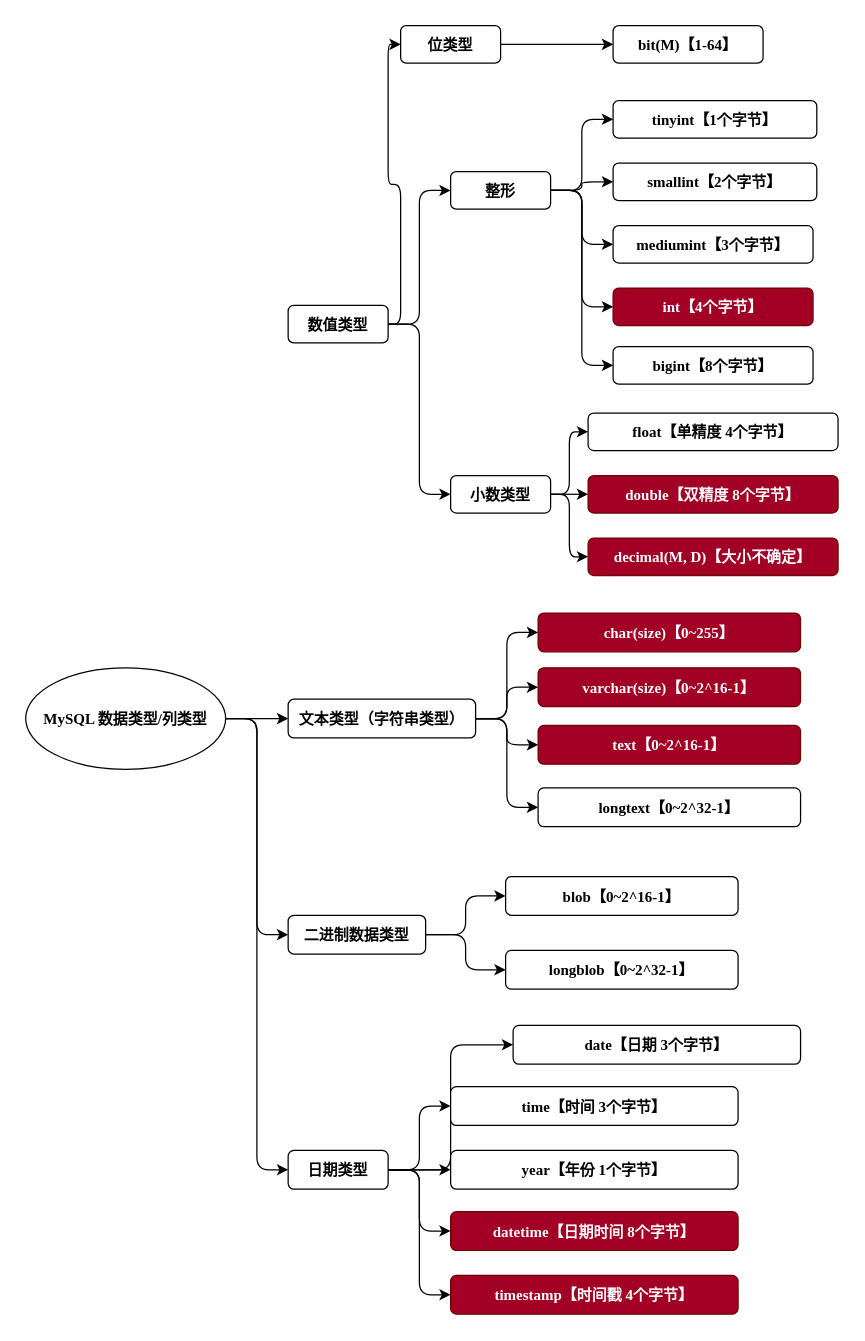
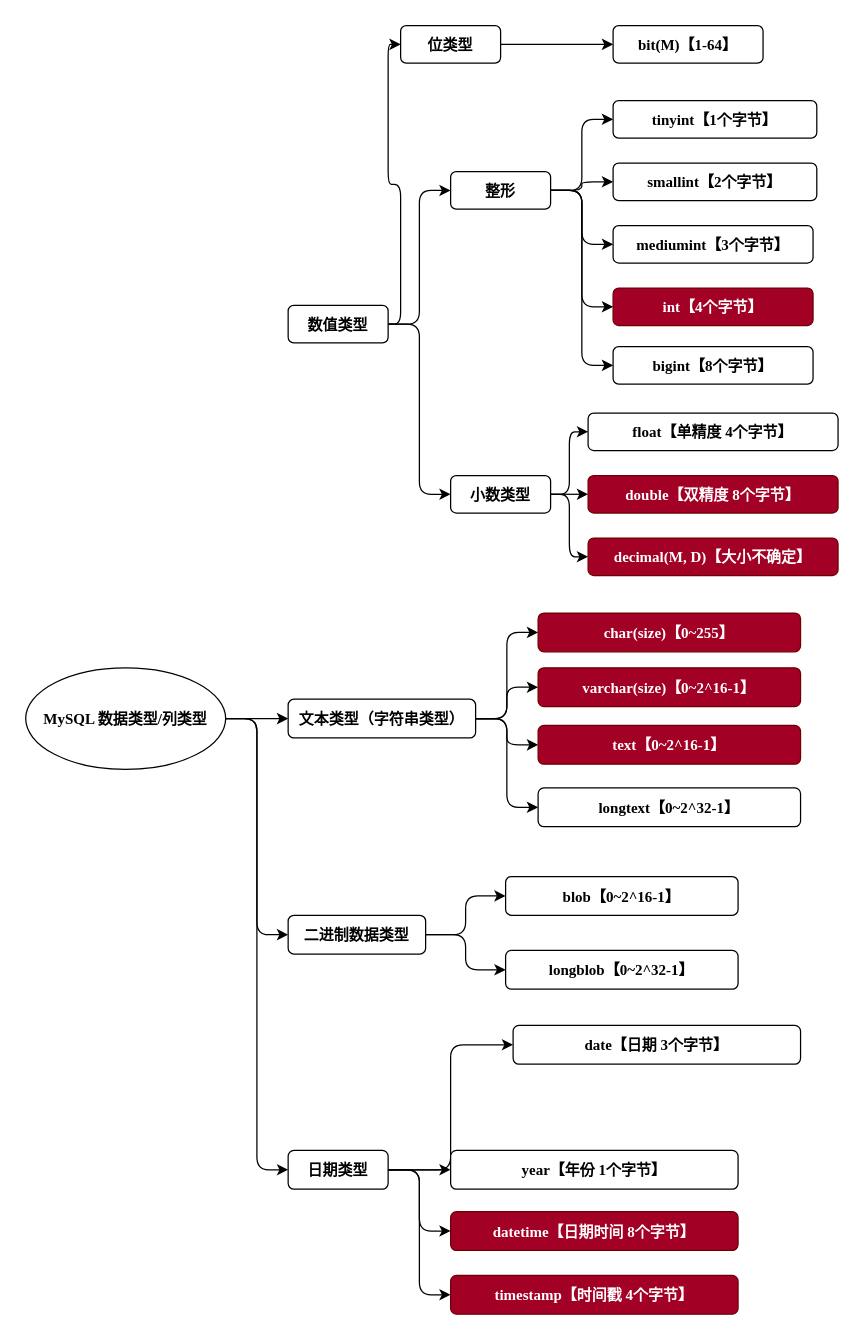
  <mxCell id="0" />
  <mxCell id="1" parent="0" />
  <mxCell id="2" value="MySQL 数据类型/列类型" style="ellipse;fontFamily=Verdana;fontStyle=1" parent="1" vertex="1"><mxGeometry x="20" y="533.85" width="160" height="81.3" as="geometry" /></mxCell>
  <mxCell id="3" style="edgeStyle=orthogonalEdgeStyle;html=1;exitX=1;exitY=0.5;exitDx=0;exitDy=0;entryX=0;entryY=0.5;entryDx=0;entryDy=0;fontFamily=Verdana;" parent="1" source="4" target="52" edge="1"><mxGeometry relative="1" as="geometry" /></mxCell>
  <mxCell id="4" value="数值类型" style="rounded=1;fontFamily=Verdana;fontStyle=1" parent="1" vertex="1"><mxGeometry x="230" y="243.85" width="80" height="30" as="geometry" /></mxCell>
  <mxCell id="5" value="文本类型（字符串类型）" style="rounded=1;fontFamily=Verdana;fontStyle=1" parent="1" vertex="1"><mxGeometry x="230" y="559" width="150" height="31" as="geometry" /></mxCell>
  <mxCell id="6" value="" style="edgeStyle=elbowEdgeStyle;elbow=horizontal;fontFamily=Verdana;fontStyle=1" parent="1" source="2" target="5" edge="1"><mxGeometry relative="1" as="geometry" /></mxCell>
  <mxCell id="7" value="二进制数据类型" style="rounded=1;fontFamily=Verdana;fontStyle=1" parent="1" vertex="1"><mxGeometry x="230" y="731.85" width="110" height="31" as="geometry" /></mxCell>
  <mxCell id="8" value="" style="edgeStyle=elbowEdgeStyle;elbow=horizontal;fontFamily=Verdana;fontStyle=1" parent="1" source="2" target="7" edge="1"><mxGeometry relative="1" as="geometry" /></mxCell>
  <mxCell id="9" style="edgeStyle=orthogonalEdgeStyle;html=1;exitX=1;exitY=0.5;exitDx=0;exitDy=0;entryX=0;entryY=0.5;entryDx=0;entryDy=0;" parent="1" source="11" target="54" edge="1"><mxGeometry relative="1" as="geometry" /></mxCell>
  <mxCell id="10" style="edgeStyle=orthogonalEdgeStyle;html=1;exitX=1;exitY=0.5;exitDx=0;exitDy=0;entryX=0;entryY=0.5;entryDx=0;entryDy=0;" parent="1" source="11" target="55" edge="1"><mxGeometry relative="1" as="geometry" /></mxCell>
  <mxCell id="11" value="日期类型" style="rounded=1;fontFamily=Verdana;fontStyle=1" parent="1" vertex="1"><mxGeometry x="230" y="920" width="80" height="31" as="geometry" /></mxCell>
  <mxCell id="12" value="" style="edgeStyle=elbowEdgeStyle;elbow=horizontal;fontFamily=Verdana;fontStyle=1" parent="1" source="2" target="11" edge="1"><mxGeometry relative="1" as="geometry" /></mxCell>
  <mxCell id="13" value="整形" style="rounded=1;fontFamily=Verdana;fontStyle=1" parent="1" vertex="1"><mxGeometry x="360" y="136.85" width="80" height="30" as="geometry" /></mxCell>
  <mxCell id="14" value="" style="edgeStyle=elbowEdgeStyle;elbow=horizontal;fontFamily=Verdana;fontStyle=1" parent="1" source="4" target="13" edge="1"><mxGeometry relative="1" as="geometry" /></mxCell>
  <mxCell id="15" style="edgeStyle=orthogonalEdgeStyle;html=1;exitX=1;exitY=0.5;exitDx=0;exitDy=0;entryX=0;entryY=0.5;entryDx=0;entryDy=0;fontFamily=Verdana;" parent="1" source="18" target="48" edge="1"><mxGeometry relative="1" as="geometry" /></mxCell>
  <mxCell id="16" style="edgeStyle=orthogonalEdgeStyle;html=1;exitX=1;exitY=0.5;exitDx=0;exitDy=0;entryX=0;entryY=0.5;entryDx=0;entryDy=0;fontFamily=Verdana;" parent="1" source="18" target="49" edge="1"><mxGeometry relative="1" as="geometry" /></mxCell>
  <mxCell id="17" style="edgeStyle=orthogonalEdgeStyle;html=1;exitX=1;exitY=0.5;exitDx=0;exitDy=0;entryX=0;entryY=0.5;entryDx=0;entryDy=0;fontFamily=Verdana;" parent="1" source="18" target="50" edge="1"><mxGeometry relative="1" as="geometry" /></mxCell>
  <mxCell id="18" value="小数类型" style="rounded=1;fontFamily=Verdana;fontStyle=1" parent="1" vertex="1"><mxGeometry x="360" y="380" width="80" height="30" as="geometry" /></mxCell>
  <mxCell id="19" value="" style="edgeStyle=elbowEdgeStyle;elbow=horizontal;fontFamily=Verdana;fontStyle=1" parent="1" source="4" target="18" edge="1"><mxGeometry relative="1" as="geometry" /></mxCell>
  <mxCell id="20" value="tinyint【1个字节】" style="rounded=1;fontFamily=Verdana;fontStyle=1" parent="1" vertex="1"><mxGeometry x="490" y="80" width="163" height="30" as="geometry" /></mxCell>
  <mxCell id="21" value="" style="edgeStyle=elbowEdgeStyle;elbow=horizontal;fontFamily=Verdana;fontStyle=1" parent="1" source="13" target="20" edge="1"><mxGeometry relative="1" as="geometry" /></mxCell>
  <mxCell id="22" value="smallint【2个字节】" style="rounded=1;fontFamily=Verdana;fontStyle=1" parent="1" vertex="1"><mxGeometry x="490" y="130" width="163" height="30" as="geometry" /></mxCell>
  <mxCell id="23" value="" style="edgeStyle=elbowEdgeStyle;elbow=horizontal;fontFamily=Verdana;fontStyle=1" parent="1" source="13" target="22" edge="1"><mxGeometry relative="1" as="geometry" /></mxCell>
  <mxCell id="24" value="mediumint【3个字节】" style="rounded=1;fontFamily=Verdana;fontStyle=1" parent="1" vertex="1"><mxGeometry x="490" y="180" width="160" height="30" as="geometry" /></mxCell>
  <mxCell id="25" value="" style="edgeStyle=elbowEdgeStyle;elbow=horizontal;fontFamily=Verdana;fontStyle=1" parent="1" source="13" target="24" edge="1"><mxGeometry relative="1" as="geometry" /></mxCell>
  <mxCell id="26" value="int【4个字节】" style="rounded=1;fontStyle=1;fillColor=#a20025;fontColor=#ffffff;strokeColor=#6F0000;fontFamily=Verdana;" parent="1" vertex="1"><mxGeometry x="490" y="230" width="160" height="30" as="geometry" /></mxCell>
  <mxCell id="27" value="" style="edgeStyle=elbowEdgeStyle;elbow=horizontal;fontFamily=Verdana;fontStyle=1" parent="1" source="13" target="26" edge="1"><mxGeometry relative="1" as="geometry" /></mxCell>
  <mxCell id="28" value="bigint【8个字节】" style="rounded=1;fontFamily=Verdana;fontStyle=1" parent="1" vertex="1"><mxGeometry x="490" y="276.85" width="160" height="30" as="geometry" /></mxCell>
  <mxCell id="29" value="" style="edgeStyle=elbowEdgeStyle;elbow=horizontal;fontFamily=Verdana;fontStyle=1" parent="1" source="13" target="28" edge="1"><mxGeometry relative="1" as="geometry" /></mxCell>
  <mxCell id="30" value="date【日期 3个字节】" style="rounded=1;fontFamily=Verdana;fontStyle=1" parent="1" vertex="1"><mxGeometry x="410" y="820" width="230" height="31" as="geometry" /></mxCell>
  <mxCell id="31" value="" style="edgeStyle=elbowEdgeStyle;elbow=horizontal;fontFamily=Verdana;fontStyle=1" parent="1" source="11" target="30" edge="1"><mxGeometry relative="1" as="geometry" /></mxCell>
- <mxCell id="32" value="time【时间 3个字节】" style="rounded=1;fontFamily=Verdana;fontStyle=1" parent="1" vertex="1"><mxGeometry x="360" y="869" width="230" height="31" as="geometry" /></mxCell>
- <mxCell id="33" value="" style="edgeStyle=elbowEdgeStyle;elbow=horizontal;fontFamily=Verdana;fontStyle=1" parent="1" source="11" target="32" edge="1"><mxGeometry relative="1" as="geometry" /></mxCell>
  <mxCell id="34" value="datetime【日期时间 8个字节】" style="rounded=1;fontFamily=Verdana;fontStyle=1;fillColor=#a20025;fontColor=#ffffff;strokeColor=#6F0000;" parent="1" vertex="1"><mxGeometry x="360" y="969" width="230" height="31" as="geometry" /></mxCell>
  <mxCell id="35" value="" style="edgeStyle=elbowEdgeStyle;elbow=horizontal;fontFamily=Verdana;fontStyle=1" parent="1" source="11" target="34" edge="1"><mxGeometry relative="1" as="geometry" /></mxCell>
  <mxCell id="36" value="char(size)【0~255】" style="rounded=1;fontFamily=Verdana;fontStyle=1;fillColor=#a20025;fontColor=#ffffff;strokeColor=#6F0000;" parent="1" vertex="1"><mxGeometry x="430" y="490" width="210" height="31" as="geometry" /></mxCell>
  <mxCell id="37" value="" style="edgeStyle=elbowEdgeStyle;elbow=horizontal;exitX=1;exitY=0.505;exitDx=0;exitDy=0;exitPerimeter=0;fontFamily=Verdana;fontStyle=1" parent="1" source="5" target="36" edge="1"><mxGeometry relative="1" as="geometry" /></mxCell>
  <mxCell id="38" value="varchar(size)【0~2^16-1】" style="rounded=1;fontFamily=Verdana;fontStyle=1;fillColor=#a20025;fontColor=#ffffff;strokeColor=#6F0000;" parent="1" vertex="1"><mxGeometry x="430" y="533.85" width="210" height="31" as="geometry" /></mxCell>
  <mxCell id="39" value="" style="edgeStyle=elbowEdgeStyle;elbow=horizontal;fontFamily=Verdana;fontStyle=1" parent="1" source="5" target="38" edge="1"><mxGeometry relative="1" as="geometry" /></mxCell>
  <mxCell id="40" value="text【0~2^16-1】" style="rounded=1;fontFamily=Verdana;fontStyle=1;fillColor=#a20025;fontColor=#ffffff;strokeColor=#6F0000;" parent="1" vertex="1"><mxGeometry x="430" y="580" width="210" height="31" as="geometry" /></mxCell>
  <mxCell id="41" value="" style="edgeStyle=elbowEdgeStyle;elbow=horizontal;fontFamily=Verdana;fontStyle=1" parent="1" source="5" target="40" edge="1"><mxGeometry relative="1" as="geometry" /></mxCell>
  <mxCell id="42" value="longtext【0~2^32-1】" style="rounded=1;fontFamily=Verdana;fontStyle=1" parent="1" vertex="1"><mxGeometry x="430" y="630" width="210" height="31" as="geometry" /></mxCell>
  <mxCell id="43" value="" style="edgeStyle=elbowEdgeStyle;elbow=horizontal;fontFamily=Verdana;fontStyle=1" parent="1" source="5" target="42" edge="1"><mxGeometry relative="1" as="geometry" /></mxCell>
  <mxCell id="44" value="blob【0~2^16-1】" style="rounded=1;fontFamily=Verdana;fontStyle=1" parent="1" vertex="1"><mxGeometry x="404" y="700.85" width="186" height="31" as="geometry" /></mxCell>
  <mxCell id="45" value="" style="edgeStyle=elbowEdgeStyle;elbow=horizontal;fontFamily=Verdana;fontStyle=1" parent="1" source="7" target="44" edge="1"><mxGeometry relative="1" as="geometry" /></mxCell>
  <mxCell id="46" value="longblob【0~2^32-1】" style="rounded=1;fontFamily=Verdana;fontStyle=1" parent="1" vertex="1"><mxGeometry x="404" y="760" width="186" height="31" as="geometry" /></mxCell>
  <mxCell id="47" value="" style="edgeStyle=elbowEdgeStyle;elbow=horizontal;fontFamily=Verdana;fontStyle=1" parent="1" source="7" target="46" edge="1"><mxGeometry relative="1" as="geometry" /></mxCell>
  <mxCell id="48" value="float【单精度 4个字节】" style="rounded=1;fontFamily=Verdana;fontStyle=1" parent="1" vertex="1"><mxGeometry x="470" y="330" width="200" height="30" as="geometry" /></mxCell>
  <mxCell id="49" value="double【双精度 8个字节】" style="rounded=1;fontFamily=Verdana;fontStyle=1;fillColor=#a20025;fontColor=#ffffff;strokeColor=#6F0000;" parent="1" vertex="1"><mxGeometry x="470" y="380" width="200" height="30" as="geometry" /></mxCell>
  <mxCell id="50" value="decimal(M, D)【大小不确定】" style="rounded=1;fontFamily=Verdana;fontStyle=1;fillColor=#a20025;fontColor=#ffffff;strokeColor=#6F0000;" parent="1" vertex="1"><mxGeometry x="470" y="430" width="200" height="30" as="geometry" /></mxCell>
  <mxCell id="51" style="edgeStyle=orthogonalEdgeStyle;html=1;exitX=1;exitY=0.5;exitDx=0;exitDy=0;entryX=0;entryY=0.5;entryDx=0;entryDy=0;fontFamily=Verdana;" parent="1" source="52" target="53" edge="1"><mxGeometry relative="1" as="geometry" /></mxCell>
  <mxCell id="52" value="位类型" style="rounded=1;fontFamily=Verdana;fontStyle=1" parent="1" vertex="1"><mxGeometry x="320" y="20" width="80" height="30" as="geometry" /></mxCell>
  <mxCell id="53" value="bit(M)【1-64】" style="rounded=1;fontFamily=Verdana;fontStyle=1" parent="1" vertex="1"><mxGeometry x="490" y="20" width="120" height="30" as="geometry" /></mxCell>
  <mxCell id="54" value="timestamp【时间戳 4个字节】" style="rounded=1;fontFamily=Verdana;fontStyle=1;fillColor=#a20025;fontColor=#ffffff;strokeColor=#6F0000;" parent="1" vertex="1"><mxGeometry x="360" y="1020" width="230" height="31" as="geometry" /></mxCell>
  <mxCell id="55" value="year【年份 1个字节】" style="rounded=1;fontFamily=Verdana;fontStyle=1" parent="1" vertex="1"><mxGeometry x="360" y="920" width="230" height="31" as="geometry" /></mxCell>
